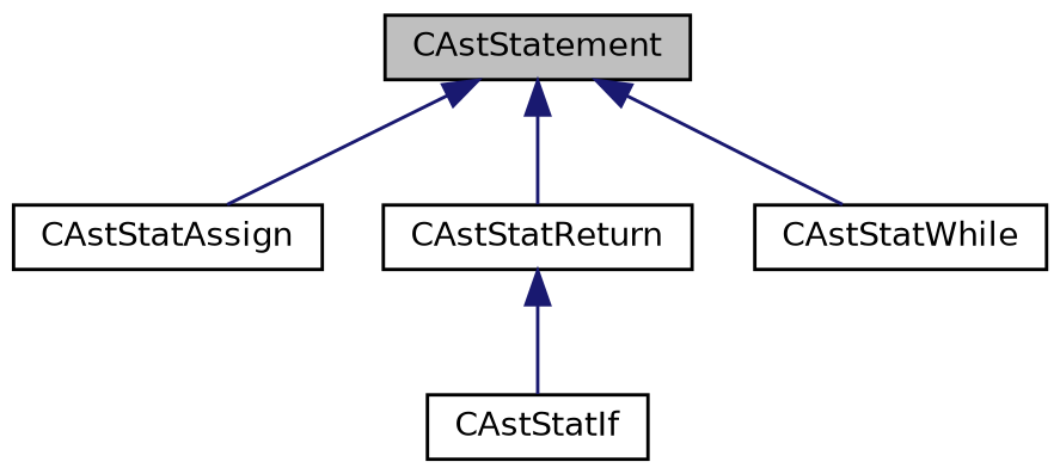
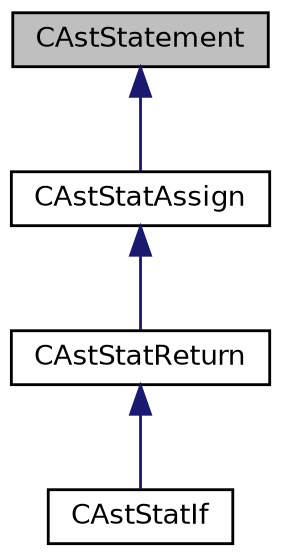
  digraph {
    node [color=black fillcolor=white fontname=Helvetica fontsize=10 shape=record style=filled]
    edge [color=midnightblue dir=back fontname=Helvetica fontsize=10 labelfontname=Helvetica labelfontsize=10 style=solid]
    n1 [fillcolor=grey75 fontcolor=black height=0.2 label=CAstStatement width=0.4]
    n2 [height=0.2 label=CAstStatAssign width=0.4]
    n3 [height=0.2 label=CAstStatReturn width=0.4]
-   n4 [height=0.2 label=CAstStatWhile width=0.4]
    n5 [height=0.2 label=CAstStatIf width=0.4]
    n1 -> n2
-   n1 -> n3
-   n1 -> n4
+   n2 -> n3
    n3 -> n5
  }
